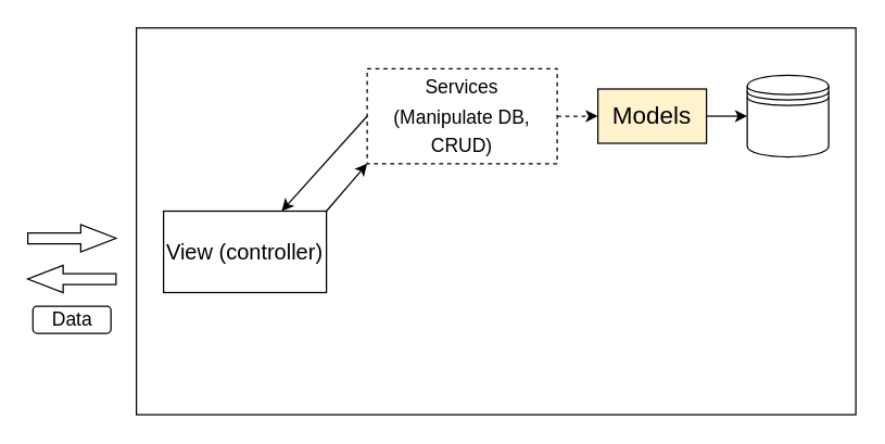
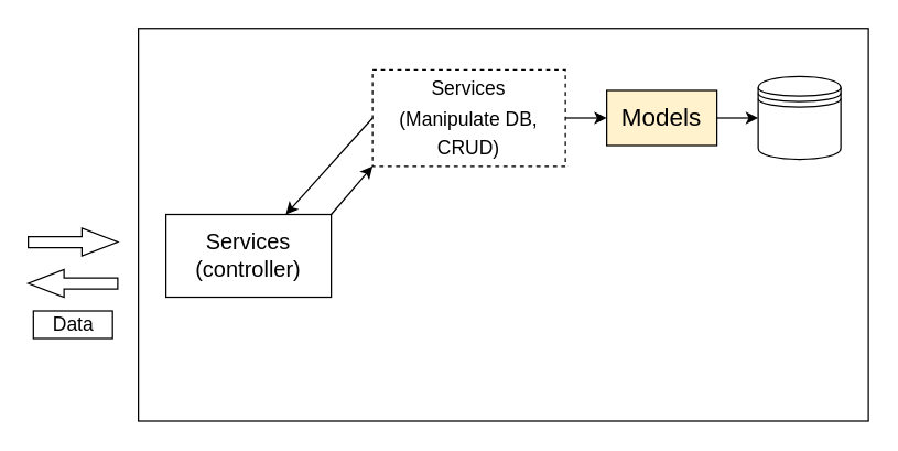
  <mxCell id="0" />
  <mxCell id="1" parent="0" />
  <mxCell id="2" value="" style="shape=singleArrow;whiteSpace=wrap;html=1;arrowWidth=0.4;arrowSize=0.4;" vertex="1" parent="1"><mxGeometry x="20" y="165" width="65" height="20" as="geometry" /></mxCell>
  <mxCell id="3" value="" style="whiteSpace=wrap;html=1;" vertex="1" parent="1"><mxGeometry x="100" y="20" width="530" height="285" as="geometry" /></mxCell>
  <mxCell id="4" style="edgeStyle=none;html=1;exitX=1;exitY=0;exitDx=0;exitDy=0;entryX=0;entryY=1;entryDx=0;entryDy=0;fontSize=14;" edge="1" parent="1" source="5" target="11"><mxGeometry relative="1" as="geometry" /></mxCell>
- <mxCell id="5" value="&lt;font size=&quot;3&quot;&gt;View (controller)&lt;/font&gt;" style="whiteSpace=wrap;html=1;" vertex="1" parent="1"><mxGeometry x="120" y="155" width="120" height="60" as="geometry" /></mxCell>
+ <mxCell id="5" value="&lt;font size=&quot;3&quot;&gt;Services (controller)&lt;/font&gt;" style="whiteSpace=wrap;html=1;" vertex="1" parent="1"><mxGeometry x="120" y="155" width="120" height="60" as="geometry" /></mxCell>
  <mxCell id="6" value="" style="shape=datastore;whiteSpace=wrap;html=1;fontSize=18;" vertex="1" parent="1"><mxGeometry x="550" y="55" width="60" height="60" as="geometry" /></mxCell>
  <mxCell id="7" style="edgeStyle=none;html=1;entryX=0;entryY=0.5;entryDx=0;entryDy=0;fontSize=18;" edge="1" parent="1" source="8" target="6"><mxGeometry relative="1" as="geometry" /></mxCell>
  <mxCell id="8" value="Models" style="whiteSpace=wrap;html=1;fontSize=18;fillColor=#fff2cc;" vertex="1" parent="1"><mxGeometry x="440" y="65" width="80" height="40" as="geometry" /></mxCell>
- <mxCell id="9" style="edgeStyle=none;html=1;fontSize=14;dashed=1;" edge="1" parent="1" source="11" target="8"><mxGeometry relative="1" as="geometry" /></mxCell>
+ <mxCell id="9" style="edgeStyle=none;html=1;fontSize=14;" edge="1" parent="1" source="11" target="8"><mxGeometry relative="1" as="geometry" /></mxCell>
  <mxCell id="10" style="edgeStyle=none;html=1;exitX=0;exitY=0.5;exitDx=0;exitDy=0;fontSize=14;" edge="1" parent="1" source="11" target="5"><mxGeometry relative="1" as="geometry" /></mxCell>
  <mxCell id="11" value="&lt;font style=&quot;font-size: 14px;&quot;&gt;Services&lt;br&gt;(Manipulate DB, CRUD)&lt;/font&gt;" style="whiteSpace=wrap;html=1;fontSize=18;dashed=1;" vertex="1" parent="1"><mxGeometry x="270" y="50" width="140" height="70" as="geometry" /></mxCell>
  <mxCell id="12" value="" style="shape=singleArrow;whiteSpace=wrap;html=1;arrowWidth=0.4;arrowSize=0.4;rotation=-180;" vertex="1" parent="1"><mxGeometry x="20" y="195" width="65" height="20" as="geometry" /></mxCell>
- <mxCell id="13" value="Data&lt;br&gt;" style="whiteSpace=wrap;html=1;fontSize=14;rounded=1;" vertex="1" parent="1"><mxGeometry x="23.75" y="225" width="57.5" height="20" as="geometry" /></mxCell>
+ <mxCell id="13" value="Data&lt;br&gt;" style="whiteSpace=wrap;html=1;fontSize=14;" vertex="1" parent="1"><mxGeometry x="23.75" y="225" width="57.5" height="20" as="geometry" /></mxCell>
